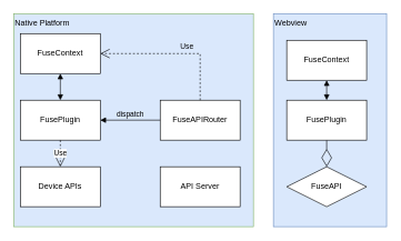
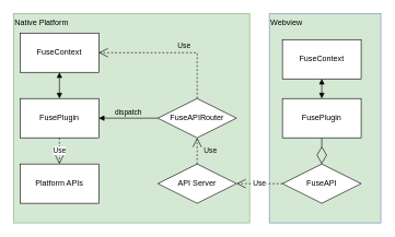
  <mxCell id="0" />
  <mxCell id="1" parent="0" />
- <mxCell id="2" value="Native Platform" style="rounded=0;whiteSpace=wrap;html=1;fillColor=#dae8fc;strokeColor=#82b366;align=left;verticalAlign=top;" vertex="1" parent="1"><mxGeometry x="20" y="20" width="360" height="320" as="geometry" /></mxCell>
- <mxCell id="3" value="Device APIs" style="rounded=0;whiteSpace=wrap;html=1;" vertex="1" parent="1"><mxGeometry x="30" y="250" width="120" height="60" as="geometry" /></mxCell>
- <mxCell id="4" value="API Server" style="rounded=0;whiteSpace=wrap;html=1;" vertex="1" parent="1"><mxGeometry x="240" y="250" width="120" height="60" as="geometry" /></mxCell>
- <mxCell id="5" value="FuseAPIRouter" style="rounded=0;whiteSpace=wrap;html=1;" vertex="1" parent="1"><mxGeometry x="240" y="150" width="120" height="60" as="geometry" /></mxCell>
+ <mxCell id="2" value="Native Platform" style="rounded=0;whiteSpace=wrap;html=1;fillColor=#d5e8d4;strokeColor=#82b366;align=left;verticalAlign=top;" vertex="1" parent="1"><mxGeometry x="20" y="20" width="360" height="320" as="geometry" /></mxCell>
+ <mxCell id="3" value="Platform APIs" style="rounded=0;whiteSpace=wrap;html=1;" vertex="1" parent="1"><mxGeometry x="30" y="250" width="120" height="60" as="geometry" /></mxCell>
+ <mxCell id="4" value="API Server" style="rhombus;whiteSpace=wrap;html=1;" vertex="1" parent="1"><mxGeometry x="240" y="250" width="120" height="60" as="geometry" /></mxCell>
+ <mxCell id="5" value="FuseAPIRouter" style="rhombus;whiteSpace=wrap;html=1;" vertex="1" parent="1"><mxGeometry x="240" y="150" width="120" height="60" as="geometry" /></mxCell>
  <mxCell id="6" value="FuseContext" style="rounded=0;whiteSpace=wrap;html=1;" vertex="1" parent="1"><mxGeometry x="30" y="50" width="120" height="60" as="geometry" /></mxCell>
  <mxCell id="7" value="FusePlugin" style="rounded=0;whiteSpace=wrap;html=1;" vertex="1" parent="1"><mxGeometry x="30" y="150" width="120" height="60" as="geometry" /></mxCell>
  <mxCell id="8" value="" style="endArrow=block;startArrow=block;endFill=1;startFill=1;html=1;rounded=0;exitX=0.5;exitY=1;exitDx=0;exitDy=0;entryX=0.5;entryY=0;entryDx=0;entryDy=0;" edge="1" parent="1" source="6" target="7"><mxGeometry width="160" relative="1" as="geometry"><mxPoint x="110" y="360" as="sourcePoint" /><mxPoint x="270" y="360" as="targetPoint" /></mxGeometry></mxCell>
  <mxCell id="9" value="Use" style="endArrow=open;endSize=12;dashed=1;html=1;rounded=0;exitX=0.5;exitY=1;exitDx=0;exitDy=0;entryX=0.5;entryY=0;entryDx=0;entryDy=0;" edge="1" parent="1" source="7" target="3"><mxGeometry width="160" relative="1" as="geometry"><mxPoint x="100" y="610" as="sourcePoint" /><mxPoint x="260" y="610" as="targetPoint" /></mxGeometry></mxCell>
  <mxCell id="10" value="Use" style="endArrow=open;endSize=12;dashed=1;html=1;rounded=0;exitX=0.5;exitY=0;exitDx=0;exitDy=0;entryX=1;entryY=0.5;entryDx=0;entryDy=0;edgeStyle=orthogonalEdgeStyle;labelBackgroundColor=none;" edge="1" parent="1" source="5" target="6"><mxGeometry x="-0.182" y="-10" width="160" relative="1" as="geometry"><mxPoint x="500" y="90" as="sourcePoint" /><mxPoint x="660" y="90" as="targetPoint" /><mxPoint as="offset" /></mxGeometry></mxCell>
  <mxCell id="11" value="dispatch" style="html=1;verticalAlign=bottom;endArrow=block;curved=0;rounded=0;exitX=0;exitY=0.5;exitDx=0;exitDy=0;entryX=1;entryY=0.5;entryDx=0;entryDy=0;labelBackgroundColor=none;" edge="1" parent="1" source="5" target="7"><mxGeometry width="80" relative="1" as="geometry"><mxPoint x="240" y="570" as="sourcePoint" /><mxPoint x="320" y="570" as="targetPoint" /></mxGeometry></mxCell>
- <mxCell id="13" value="Webview" style="rounded=0;whiteSpace=wrap;html=1;fillColor=#dae8fc;strokeColor=#6c8ebf;align=left;verticalAlign=top;" vertex="1" parent="1"><mxGeometry x="410" y="20" width="170" height="320" as="geometry" /></mxCell>
+ <mxCell id="12" value="Use" style="endArrow=open;endSize=12;dashed=1;html=1;rounded=0;entryX=0.5;entryY=1;entryDx=0;entryDy=0;exitX=0.5;exitY=0;exitDx=0;exitDy=0;labelBackgroundColor=none;" edge="1" parent="1" source="4" target="5"><mxGeometry y="-20" width="160" relative="1" as="geometry"><mxPoint x="470" y="410" as="sourcePoint" /><mxPoint x="630" y="410" as="targetPoint" /><mxPoint as="offset" /></mxGeometry></mxCell>
+ <mxCell id="13" value="Webview" style="rounded=0;whiteSpace=wrap;html=1;fillColor=#d5e8d4;strokeColor=#6c8ebf;align=left;verticalAlign=top;" vertex="1" parent="1"><mxGeometry x="410" y="20" width="170" height="320" as="geometry" /></mxCell>
  <mxCell id="14" value="" style="endArrow=block;startArrow=block;endFill=1;startFill=1;html=1;rounded=0;exitX=0.5;exitY=1;exitDx=0;exitDy=0;entryX=0.5;entryY=0;entryDx=0;entryDy=0;" edge="1" parent="1" source="17" target="18"><mxGeometry width="160" relative="1" as="geometry"><mxPoint x="350" y="790" as="sourcePoint" /><mxPoint x="510" y="790" as="targetPoint" /></mxGeometry></mxCell>
  <mxCell id="15" value="" style="endArrow=diamondThin;endFill=0;endSize=24;html=1;rounded=0;exitX=0.5;exitY=1;exitDx=0;exitDy=0;entryX=0.5;entryY=0;entryDx=0;entryDy=0;" edge="1" parent="1" source="18" target="19"><mxGeometry width="160" relative="1" as="geometry"><mxPoint x="300" y="850" as="sourcePoint" /><mxPoint x="460" y="850" as="targetPoint" /></mxGeometry></mxCell>
+ <mxCell id="16" value="Use" style="endArrow=open;endSize=12;dashed=1;html=1;rounded=0;exitX=0;exitY=0.5;exitDx=0;exitDy=0;entryX=1;entryY=0.5;entryDx=0;entryDy=0;" edge="1" parent="1" source="19" target="4"><mxGeometry width="160" relative="1" as="geometry"><mxPoint x="570" y="580" as="sourcePoint" /><mxPoint x="340" y="440" as="targetPoint" /></mxGeometry></mxCell>
  <mxCell id="17" value="FuseContext" style="rounded=0;whiteSpace=wrap;html=1;" vertex="1" parent="1"><mxGeometry x="430" y="60" width="120" height="60" as="geometry" /></mxCell>
  <mxCell id="18" value="FusePlugin" style="rounded=0;whiteSpace=wrap;html=1;" vertex="1" parent="1"><mxGeometry x="430" y="150" width="120" height="60" as="geometry" /></mxCell>
  <mxCell id="19" value="FuseAPI" style="rhombus;whiteSpace=wrap;html=1;" vertex="1" parent="1"><mxGeometry x="430" y="250" width="120" height="60" as="geometry" /></mxCell>
